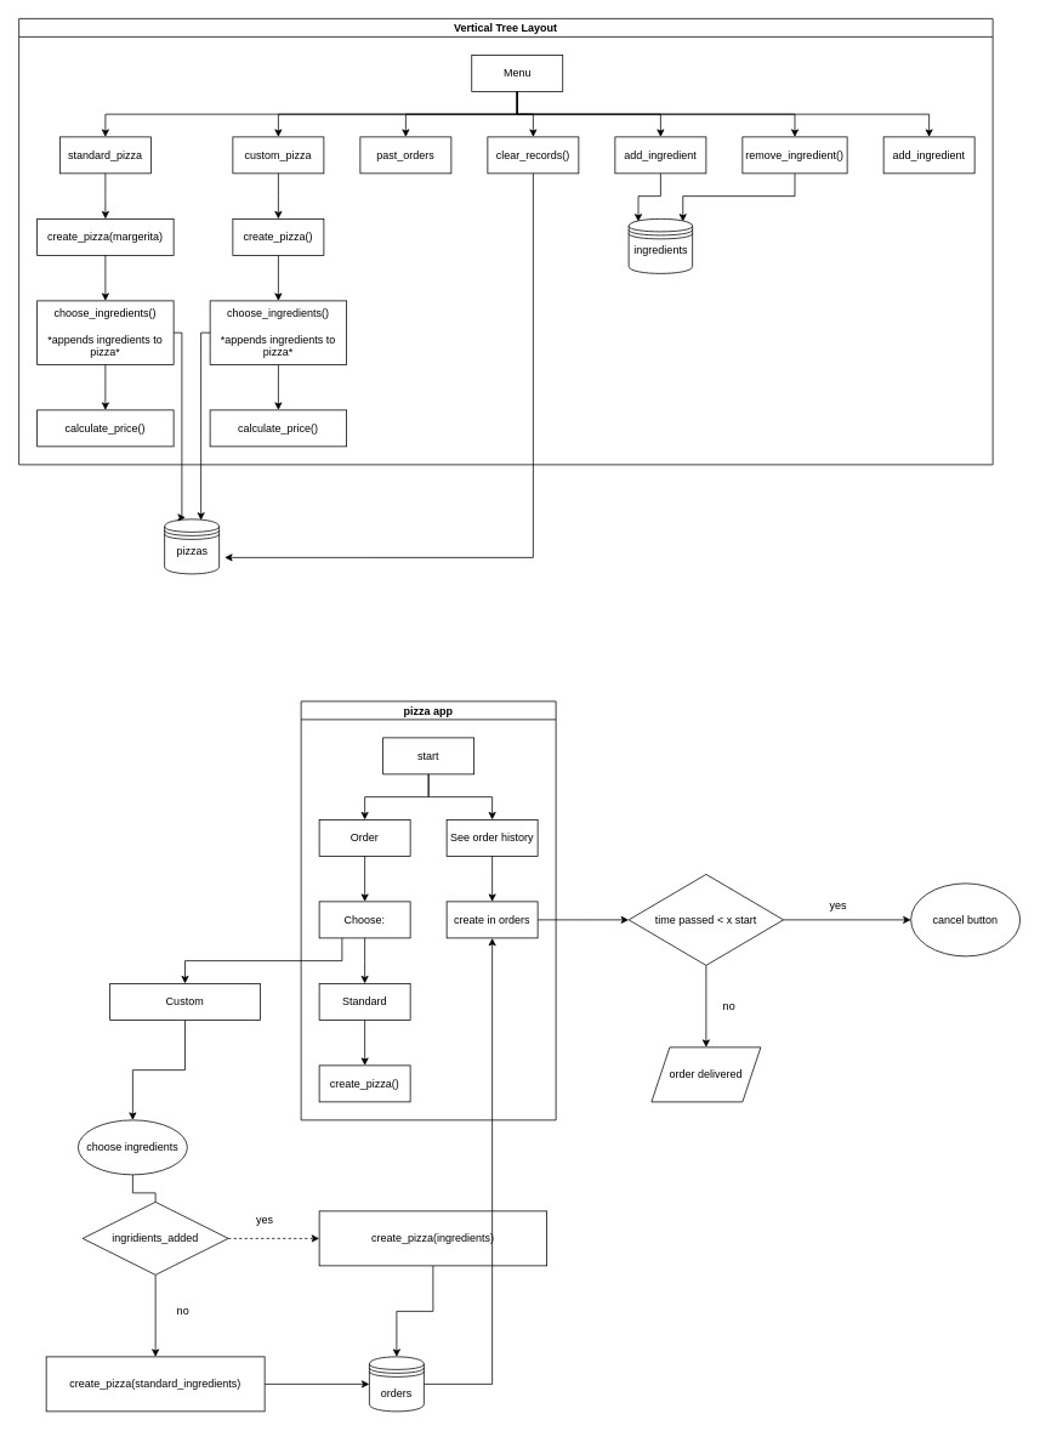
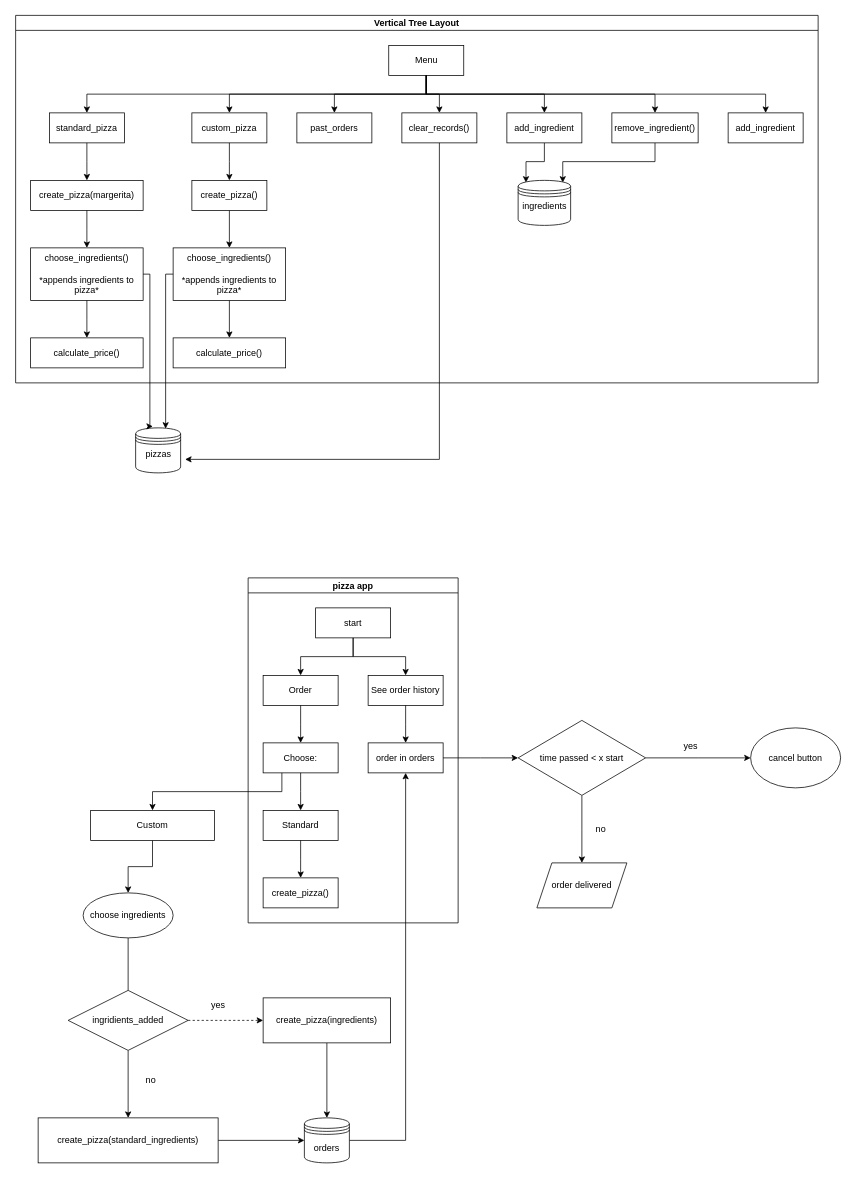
  <mxCell id="0" />
  <mxCell id="1" parent="0" />
  <mxCell id="2" value="Vertical Tree Layout" style="swimlane;startSize=20;horizontal=1;childLayout=treeLayout;horizontalTree=0;resizable=0;containerType=tree;" vertex="1" parent="1"><mxGeometry x="20" y="20" width="1070" height="490" as="geometry" /></mxCell>
  <mxCell id="3" value="Menu" style="whiteSpace=wrap;html=1;" vertex="1" parent="2"><mxGeometry x="497.5" y="40" width="100" height="40" as="geometry" /></mxCell>
  <mxCell id="4" value="standard_pizza" style="whiteSpace=wrap;html=1;" vertex="1" parent="2"><mxGeometry x="45" y="130" width="100" height="40" as="geometry" /></mxCell>
  <mxCell id="5" value="" style="edgeStyle=elbowEdgeStyle;elbow=vertical;html=1;rounded=0;" edge="1" parent="2" source="3" target="4"><mxGeometry relative="1" as="geometry" /></mxCell>
  <mxCell id="6" value="" style="edgeStyle=elbowEdgeStyle;elbow=vertical;html=1;rounded=0;" edge="1" target="7" source="3" parent="2"><mxGeometry relative="1" as="geometry"><mxPoint x="-1876.4" y="160" as="sourcePoint" /></mxGeometry></mxCell>
  <mxCell id="7" value="custom_pizza" style="whiteSpace=wrap;html=1;" vertex="1" parent="2"><mxGeometry x="235" y="130" width="100" height="40" as="geometry" /></mxCell>
  <mxCell id="8" value="" style="edgeStyle=elbowEdgeStyle;elbow=vertical;html=1;rounded=0;" edge="1" target="9" source="3" parent="2"><mxGeometry relative="1" as="geometry"><mxPoint x="-1666.4" y="160" as="sourcePoint" /></mxGeometry></mxCell>
  <mxCell id="9" value="past_orders" style="whiteSpace=wrap;html=1;" vertex="1" parent="2"><mxGeometry x="375" y="130" width="100" height="40" as="geometry" /></mxCell>
  <mxCell id="10" value="" style="edgeStyle=elbowEdgeStyle;elbow=vertical;html=1;rounded=0;" edge="1" target="11" source="3" parent="2"><mxGeometry relative="1" as="geometry"><mxPoint x="-1386.4" y="160" as="sourcePoint" /></mxGeometry></mxCell>
  <mxCell id="11" value="clear_records()" style="whiteSpace=wrap;html=1;" vertex="1" parent="2"><mxGeometry x="515" y="130" width="100" height="40" as="geometry" /></mxCell>
  <mxCell id="12" value="" style="edgeStyle=elbowEdgeStyle;elbow=vertical;html=1;rounded=0;" edge="1" target="13" source="4" parent="2"><mxGeometry relative="1" as="geometry"><mxPoint x="-621.4" y="100" as="sourcePoint" /></mxGeometry></mxCell>
  <mxCell id="13" value="create_pizza(margerita)" style="whiteSpace=wrap;html=1;" vertex="1" parent="2"><mxGeometry x="20" y="220" width="150" height="40" as="geometry" /></mxCell>
  <mxCell id="14" value="" style="edgeStyle=elbowEdgeStyle;elbow=vertical;html=1;rounded=0;" edge="1" target="15" source="13" parent="2"><mxGeometry relative="1" as="geometry"><mxPoint x="-622.5" y="200" as="sourcePoint" /></mxGeometry></mxCell>
  <mxCell id="15" value="choose_ingredients()&lt;br&gt;&lt;br&gt;*appends ingredients to pizza*" style="whiteSpace=wrap;html=1;" vertex="1" parent="2"><mxGeometry x="20" y="310" width="150" height="70" as="geometry" /></mxCell>
  <mxCell id="16" value="" style="edgeStyle=elbowEdgeStyle;elbow=vertical;html=1;rounded=0;" edge="1" target="17" source="15" parent="2"><mxGeometry relative="1" as="geometry"><mxPoint x="-622.5" y="290" as="sourcePoint" /></mxGeometry></mxCell>
  <mxCell id="17" value="calculate_price()" style="whiteSpace=wrap;html=1;" vertex="1" parent="2"><mxGeometry x="20" y="430" width="150" height="40" as="geometry" /></mxCell>
  <mxCell id="18" style="edgeStyle=orthogonalEdgeStyle;rounded=0;orthogonalLoop=1;jettySize=auto;html=1;exitX=0.5;exitY=1;exitDx=0;exitDy=0;" edge="1" parent="2" source="17" target="17"><mxGeometry relative="1" as="geometry" /></mxCell>
  <mxCell id="19" value="" style="edgeStyle=elbowEdgeStyle;elbow=vertical;html=1;rounded=0;" edge="1" target="21" source="7" parent="2"><mxGeometry relative="1" as="geometry"><mxPoint x="-262.5" y="110" as="sourcePoint" /></mxGeometry></mxCell>
  <mxCell id="20" style="edgeStyle=orthogonalEdgeStyle;rounded=0;orthogonalLoop=1;jettySize=auto;html=1;exitX=0.5;exitY=1;exitDx=0;exitDy=0;entryX=0.5;entryY=0;entryDx=0;entryDy=0;" edge="1" parent="2" source="21" target="23"><mxGeometry relative="1" as="geometry" /></mxCell>
  <mxCell id="21" value="create_pizza()" style="whiteSpace=wrap;html=1;" vertex="1" parent="2"><mxGeometry x="235" y="220" width="100" height="40" as="geometry" /></mxCell>
  <mxCell id="22" style="edgeStyle=orthogonalEdgeStyle;rounded=0;orthogonalLoop=1;jettySize=auto;html=1;exitX=0.5;exitY=1;exitDx=0;exitDy=0;entryX=0.5;entryY=0;entryDx=0;entryDy=0;" edge="1" parent="2" source="23" target="24"><mxGeometry relative="1" as="geometry" /></mxCell>
  <mxCell id="23" value="choose_ingredients()&lt;br&gt;&lt;br&gt;*appends ingredients to pizza*" style="whiteSpace=wrap;html=1;" vertex="1" parent="2"><mxGeometry x="210" y="310" width="150" height="70" as="geometry" /></mxCell>
  <mxCell id="24" value="calculate_price()" style="whiteSpace=wrap;html=1;" vertex="1" parent="2"><mxGeometry x="210" y="430" width="150" height="40" as="geometry" /></mxCell>
  <mxCell id="25" value="" style="edgeStyle=elbowEdgeStyle;elbow=vertical;html=1;rounded=0;" edge="1" target="27" source="3" parent="2"><mxGeometry relative="1" as="geometry"><mxPoint x="-262.5" y="110" as="sourcePoint" /></mxGeometry></mxCell>
  <mxCell id="26" style="edgeStyle=orthogonalEdgeStyle;rounded=0;orthogonalLoop=1;jettySize=auto;html=1;exitX=0.5;exitY=1;exitDx=0;exitDy=0;entryX=0.15;entryY=0.05;entryDx=0;entryDy=0;entryPerimeter=0;" edge="1" parent="2" source="27" target="33"><mxGeometry relative="1" as="geometry" /></mxCell>
  <mxCell id="27" value="add_ingredient" style="whiteSpace=wrap;html=1;" vertex="1" parent="2"><mxGeometry x="655" y="130" width="100" height="40" as="geometry" /></mxCell>
  <mxCell id="28" value="" style="edgeStyle=elbowEdgeStyle;elbow=vertical;html=1;rounded=0;" edge="1" target="30" source="3" parent="2"><mxGeometry relative="1" as="geometry"><mxPoint x="67.5" y="110" as="sourcePoint" /></mxGeometry></mxCell>
  <mxCell id="29" style="edgeStyle=orthogonalEdgeStyle;rounded=0;orthogonalLoop=1;jettySize=auto;html=1;exitX=0.5;exitY=1;exitDx=0;exitDy=0;entryX=0.85;entryY=0.05;entryDx=0;entryDy=0;entryPerimeter=0;" edge="1" parent="2" source="30" target="33"><mxGeometry relative="1" as="geometry" /></mxCell>
  <mxCell id="30" value="remove_ingredient()" style="whiteSpace=wrap;html=1;" vertex="1" parent="2"><mxGeometry x="795" y="130" width="115" height="40" as="geometry" /></mxCell>
  <mxCell id="31" value="" style="edgeStyle=elbowEdgeStyle;elbow=vertical;html=1;rounded=0;" edge="1" target="32" source="3" parent="2"><mxGeometry relative="1" as="geometry"><mxPoint x="467.5" y="110" as="sourcePoint" /></mxGeometry></mxCell>
  <mxCell id="32" value="add_ingredient" style="whiteSpace=wrap;html=1;" vertex="1" parent="2"><mxGeometry x="950" y="130" width="100" height="40" as="geometry" /></mxCell>
  <mxCell id="33" value="" style="shape=datastore;whiteSpace=wrap;html=1;" vertex="1" parent="2"><mxGeometry x="670" y="220" width="70" height="60" as="geometry" /></mxCell>
  <mxCell id="34" value="ingredients" style="text;html=1;resizable=0;autosize=1;align=center;verticalAlign=middle;points=[];fillColor=none;strokeColor=none;rounded=0;" vertex="1" parent="2"><mxGeometry x="665" y="240" width="80" height="30" as="geometry" /></mxCell>
  <mxCell id="35" value="" style="shape=datastore;whiteSpace=wrap;html=1;" vertex="1" parent="1"><mxGeometry x="180" y="570" width="60" height="60" as="geometry" /></mxCell>
  <mxCell id="36" value="pizzas" style="text;html=1;resizable=0;autosize=1;align=center;verticalAlign=middle;points=[];fillColor=none;strokeColor=none;rounded=0;" vertex="1" parent="1"><mxGeometry x="180" y="590" width="60" height="30" as="geometry" /></mxCell>
  <mxCell id="37" style="edgeStyle=orthogonalEdgeStyle;rounded=0;orthogonalLoop=1;jettySize=auto;html=1;exitX=1;exitY=0.5;exitDx=0;exitDy=0;entryX=0.383;entryY=-0.033;entryDx=0;entryDy=0;entryPerimeter=0;" edge="1" parent="1" source="15" target="35"><mxGeometry relative="1" as="geometry"><mxPoint x="199" y="560" as="targetPoint" /><Array as="points"><mxPoint x="199" y="365" /><mxPoint x="199" y="568" /></Array></mxGeometry></mxCell>
  <mxCell id="38" style="edgeStyle=orthogonalEdgeStyle;rounded=0;orthogonalLoop=1;jettySize=auto;html=1;exitX=0;exitY=0.5;exitDx=0;exitDy=0;entryX=0.667;entryY=0.017;entryDx=0;entryDy=0;entryPerimeter=0;" edge="1" parent="1" source="23" target="35"><mxGeometry relative="1" as="geometry"><mxPoint x="220" y="550" as="targetPoint" /><Array as="points"><mxPoint x="220" y="365" /></Array></mxGeometry></mxCell>
  <mxCell id="39" style="edgeStyle=orthogonalEdgeStyle;rounded=0;orthogonalLoop=1;jettySize=auto;html=1;exitX=0.5;exitY=1;exitDx=0;exitDy=0;entryX=1.1;entryY=0.733;entryDx=0;entryDy=0;entryPerimeter=0;" edge="1" parent="1" source="11" target="36"><mxGeometry relative="1" as="geometry"><mxPoint x="585" y="610" as="targetPoint" /><Array as="points"><mxPoint x="585" y="612" /></Array></mxGeometry></mxCell>
  <mxCell id="40" value="pizza app" style="swimlane;startSize=20;horizontal=1;childLayout=treeLayout;horizontalTree=0;resizable=0;containerType=tree;" vertex="1" parent="1"><mxGeometry x="330" y="770" width="280" height="460" as="geometry" /></mxCell>
  <mxCell id="41" value="start" style="whiteSpace=wrap;html=1;" vertex="1" parent="40"><mxGeometry x="90" y="40" width="100" height="40" as="geometry" /></mxCell>
  <mxCell id="42" value="Order" style="whiteSpace=wrap;html=1;" vertex="1" parent="40"><mxGeometry x="20" y="130" width="100" height="40" as="geometry" /></mxCell>
  <mxCell id="43" value="" style="edgeStyle=elbowEdgeStyle;elbow=vertical;html=1;rounded=0;" edge="1" parent="40" source="41" target="42"><mxGeometry relative="1" as="geometry" /></mxCell>
  <mxCell id="44" value="See order history" style="whiteSpace=wrap;html=1;" vertex="1" parent="40"><mxGeometry x="160" y="130" width="100" height="40" as="geometry" /></mxCell>
  <mxCell id="45" value="" style="edgeStyle=elbowEdgeStyle;elbow=vertical;html=1;rounded=0;" edge="1" parent="40" source="41" target="44"><mxGeometry relative="1" as="geometry" /></mxCell>
  <mxCell id="46" value="" style="edgeStyle=elbowEdgeStyle;elbow=vertical;html=1;rounded=0;" edge="1" target="47" source="44" parent="40"><mxGeometry relative="1" as="geometry"><mxPoint x="840" y="860" as="sourcePoint" /></mxGeometry></mxCell>
- <mxCell id="47" value="create in orders" style="whiteSpace=wrap;html=1;" vertex="1" parent="40"><mxGeometry x="160" y="220" width="100" height="40" as="geometry" /></mxCell>
+ <mxCell id="47" value="order in orders" style="whiteSpace=wrap;html=1;" vertex="1" parent="40"><mxGeometry x="160" y="220" width="100" height="40" as="geometry" /></mxCell>
  <mxCell id="48" value="" style="edgeStyle=elbowEdgeStyle;elbow=vertical;html=1;rounded=0;" edge="1" target="49" source="42" parent="40"><mxGeometry relative="1" as="geometry"><mxPoint x="840" y="860" as="sourcePoint" /></mxGeometry></mxCell>
  <mxCell id="49" value="Choose:" style="whiteSpace=wrap;html=1;" vertex="1" parent="40"><mxGeometry x="20" y="220" width="100" height="40" as="geometry" /></mxCell>
  <mxCell id="50" value="" style="edgeStyle=elbowEdgeStyle;elbow=vertical;html=1;rounded=0;" edge="1" target="51" source="49" parent="40"><mxGeometry relative="1" as="geometry"><mxPoint x="770" y="950" as="sourcePoint" /></mxGeometry></mxCell>
  <mxCell id="51" value="Standard" style="whiteSpace=wrap;html=1;" vertex="1" parent="40"><mxGeometry x="20" y="310" width="100" height="40" as="geometry" /></mxCell>
  <mxCell id="52" value="" style="edgeStyle=elbowEdgeStyle;elbow=vertical;html=1;rounded=0;" edge="1" target="53" source="51" parent="40"><mxGeometry relative="1" as="geometry"><mxPoint x="770" y="1040" as="sourcePoint" /></mxGeometry></mxCell>
  <mxCell id="53" value="create_pizza()" style="whiteSpace=wrap;html=1;" vertex="1" parent="40"><mxGeometry x="20" y="400" width="100" height="40" as="geometry" /></mxCell>
  <mxCell id="54" style="edgeStyle=orthogonalEdgeStyle;rounded=0;orthogonalLoop=1;jettySize=auto;html=1;exitX=1;exitY=0.5;exitDx=0;exitDy=0;" edge="1" parent="1" source="47"><mxGeometry relative="1" as="geometry"><mxPoint x="690" y="1010" as="targetPoint" /></mxGeometry></mxCell>
  <mxCell id="55" style="edgeStyle=orthogonalEdgeStyle;rounded=0;orthogonalLoop=1;jettySize=auto;html=1;exitX=1;exitY=0.5;exitDx=0;exitDy=0;" edge="1" parent="1" source="57"><mxGeometry relative="1" as="geometry"><mxPoint x="1000" y="1010" as="targetPoint" /></mxGeometry></mxCell>
  <mxCell id="56" style="edgeStyle=orthogonalEdgeStyle;rounded=0;orthogonalLoop=1;jettySize=auto;html=1;exitX=0.5;exitY=1;exitDx=0;exitDy=0;" edge="1" parent="1" source="57"><mxGeometry relative="1" as="geometry"><mxPoint x="775" y="1150" as="targetPoint" /></mxGeometry></mxCell>
  <mxCell id="57" value="time passed &amp;lt; x start" style="shape=rhombus;perimeter=rhombusPerimeter;whiteSpace=wrap;html=1;align=center;" vertex="1" parent="1"><mxGeometry x="690" y="960" width="170" height="100" as="geometry" /></mxCell>
  <mxCell id="58" value="yes" style="text;html=1;align=center;verticalAlign=middle;resizable=0;points=[];autosize=1;strokeColor=none;fillColor=none;" vertex="1" parent="1"><mxGeometry x="900" y="980" width="40" height="30" as="geometry" /></mxCell>
  <mxCell id="59" value="cancel button" style="ellipse;whiteSpace=wrap;html=1;" vertex="1" parent="1"><mxGeometry x="1000" y="970" width="120" height="80" as="geometry" /></mxCell>
  <mxCell id="60" value="no" style="text;html=1;align=center;verticalAlign=middle;resizable=0;points=[];autosize=1;strokeColor=none;fillColor=none;" vertex="1" parent="1"><mxGeometry x="780" y="1090" width="40" height="30" as="geometry" /></mxCell>
  <mxCell id="61" value="order delivered" style="shape=parallelogram;perimeter=parallelogramPerimeter;whiteSpace=wrap;html=1;fixedSize=1;" vertex="1" parent="1"><mxGeometry x="715" y="1150" width="120" height="60" as="geometry" /></mxCell>
  <mxCell id="62" style="edgeStyle=orthogonalEdgeStyle;rounded=0;orthogonalLoop=1;jettySize=auto;html=1;exitX=0.25;exitY=1;exitDx=0;exitDy=0;entryX=0.5;entryY=0;entryDx=0;entryDy=0;" edge="1" parent="1" source="49" target="64"><mxGeometry relative="1" as="geometry"><mxPoint x="260" y="1080" as="targetPoint" /></mxGeometry></mxCell>
  <mxCell id="63" value="" style="edgeStyle=orthogonalEdgeStyle;rounded=0;orthogonalLoop=1;jettySize=auto;html=1;" edge="1" parent="1" source="64" target="66"><mxGeometry relative="1" as="geometry" /></mxCell>
  <mxCell id="64" value="Custom" style="rounded=0;whiteSpace=wrap;html=1;" vertex="1" parent="1"><mxGeometry x="120" y="1080" width="165" height="40" as="geometry" /></mxCell>
  <mxCell id="65" value="" style="edgeStyle=orthogonalEdgeStyle;rounded=0;orthogonalLoop=1;jettySize=auto;html=1;endArrow=none;" edge="1" parent="1" source="66" target="69"><mxGeometry relative="1" as="geometry" /></mxCell>
- <mxCell id="66" value="choose ingredients" style="ellipse;whiteSpace=wrap;html=1;rounded=0;" vertex="1" parent="1"><mxGeometry x="85" y="1230" width="120" height="60" as="geometry" /></mxCell>
+ <mxCell id="66" value="choose ingredients" style="ellipse;whiteSpace=wrap;html=1;rounded=0;" vertex="1" parent="1"><mxGeometry x="110" y="1190" width="120" height="60" as="geometry" /></mxCell>
  <mxCell id="67" value="" style="edgeStyle=orthogonalEdgeStyle;rounded=0;orthogonalLoop=1;jettySize=auto;html=1;dashed=1;" edge="1" parent="1" source="69" target="71"><mxGeometry relative="1" as="geometry" /></mxCell>
  <mxCell id="68" value="" style="edgeStyle=orthogonalEdgeStyle;rounded=0;orthogonalLoop=1;jettySize=auto;html=1;" edge="1" parent="1" source="69" target="74"><mxGeometry relative="1" as="geometry" /></mxCell>
  <mxCell id="69" value="ingridients_added" style="rhombus;whiteSpace=wrap;html=1;rounded=0;" vertex="1" parent="1"><mxGeometry x="90" y="1320" width="160" height="80" as="geometry" /></mxCell>
  <mxCell id="70" style="edgeStyle=orthogonalEdgeStyle;rounded=0;orthogonalLoop=1;jettySize=auto;html=1;exitX=0.5;exitY=1;exitDx=0;exitDy=0;entryX=0.5;entryY=0;entryDx=0;entryDy=0;" edge="1" parent="1" source="71" target="77"><mxGeometry relative="1" as="geometry" /></mxCell>
- <mxCell id="71" value="create_pizza(ingredients)" style="whiteSpace=wrap;html=1;rounded=0;" vertex="1" parent="1"><mxGeometry x="350" y="1330" width="250" height="60" as="geometry" /></mxCell>
+ <mxCell id="71" value="create_pizza(ingredients)" style="whiteSpace=wrap;html=1;rounded=0;" vertex="1" parent="1"><mxGeometry x="350" y="1330" width="170" height="60" as="geometry" /></mxCell>
  <mxCell id="72" value="yes" style="text;html=1;align=center;verticalAlign=middle;resizable=0;points=[];autosize=1;strokeColor=none;fillColor=none;" vertex="1" parent="1"><mxGeometry x="270" y="1325" width="40" height="30" as="geometry" /></mxCell>
  <mxCell id="73" style="edgeStyle=orthogonalEdgeStyle;rounded=0;orthogonalLoop=1;jettySize=auto;html=1;exitX=1;exitY=0.5;exitDx=0;exitDy=0;entryX=0;entryY=0.5;entryDx=0;entryDy=0;" edge="1" parent="1" source="74" target="77"><mxGeometry relative="1" as="geometry" /></mxCell>
  <mxCell id="74" value="create_pizza(standard_ingredients)" style="whiteSpace=wrap;html=1;rounded=0;" vertex="1" parent="1"><mxGeometry x="50" y="1490" width="240" height="60" as="geometry" /></mxCell>
  <mxCell id="75" value="no" style="text;html=1;align=center;verticalAlign=middle;resizable=0;points=[];autosize=1;strokeColor=none;fillColor=none;" vertex="1" parent="1"><mxGeometry x="180" y="1425" width="40" height="30" as="geometry" /></mxCell>
  <mxCell id="76" style="edgeStyle=orthogonalEdgeStyle;rounded=0;orthogonalLoop=1;jettySize=auto;html=1;exitX=1;exitY=0.5;exitDx=0;exitDy=0;entryX=0.5;entryY=1;entryDx=0;entryDy=0;" edge="1" parent="1" source="77" target="47"><mxGeometry relative="1" as="geometry" /></mxCell>
  <mxCell id="77" value="orders" style="shape=datastore;whiteSpace=wrap;html=1;" vertex="1" parent="1"><mxGeometry x="405" y="1490" width="60" height="60" as="geometry" /></mxCell>
